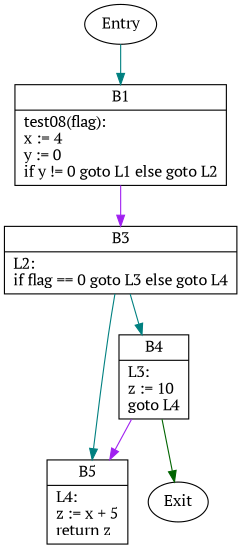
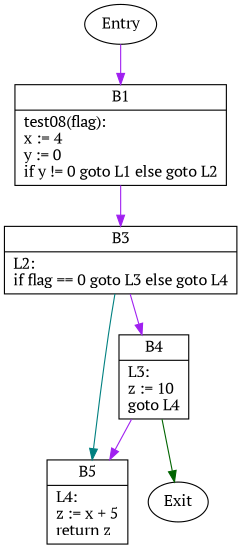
  digraph {
    fontname="PT Serif"
    node [fontname="PT Serif" shape=record]
    edge [color=purple fontname="PT Serif"]
    n1 [label="{B1|test08(flag):\lx := 4\ly := 0\lif y != 0 goto L1 else goto L2\l}"]
    n2 [label="{B3|L2:\lif flag == 0 goto L3 else goto L4\l}"]
    n3 [label="{B4|L3:\lz := 10\lgoto L4\l}"]
    n4 [label="{B5|L4:\lz := x + 5\lreturn z\l}"]
    Exit [shape=""]
    Entry [shape=""]
    n1 -> n2
-   n2 -> n3 [color=teal]
+   n2 -> n3
    n2 -> n4 [color=teal]
    n3 -> n4
    n3 -> Exit [color=darkgreen]
-   Entry -> n1 [color=teal]
+   Entry -> n1
  }
